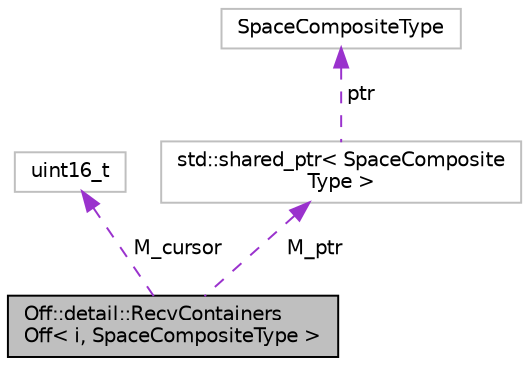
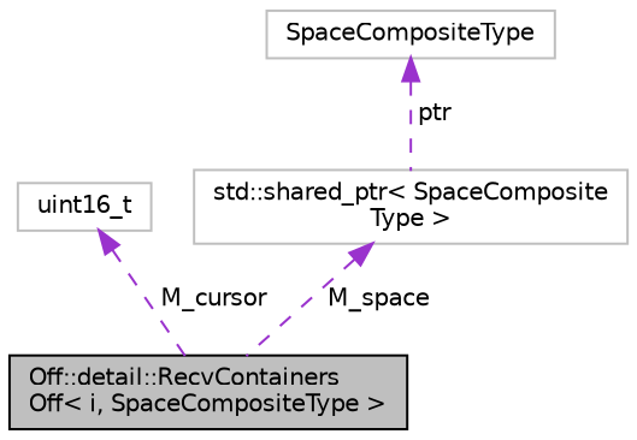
  digraph {
    node [color=grey75 fillcolor=white fontname=Helvetica fontsize=10 shape=record style=filled]
    edge [color=darkorchid3 dir=back fontname=Helvetica fontsize=10 labelfontname=Helvetica labelfontsize=10 style=dashed]
    n1 [color=black fillcolor=grey75 fontcolor=black height=0.2 label="Off::detail::RecvContainers\lOff\< i, SpaceCompositeType \>" width=0.4]
    n2 [height=0.2 label=uint16_t width=0.4]
    n3 [height=0.2 label="std::shared_ptr\< SpaceComposite\lType \>" width=0.4]
    n4 [height=0.2 label=SpaceCompositeType width=0.4]
    n2 -> n1 [label=" M_cursor"]
-   n3 -> n1 [label=" M_ptr"]
+   n3 -> n1 [label=" M_space"]
    n4 -> n3 [label=" ptr"]
  }
